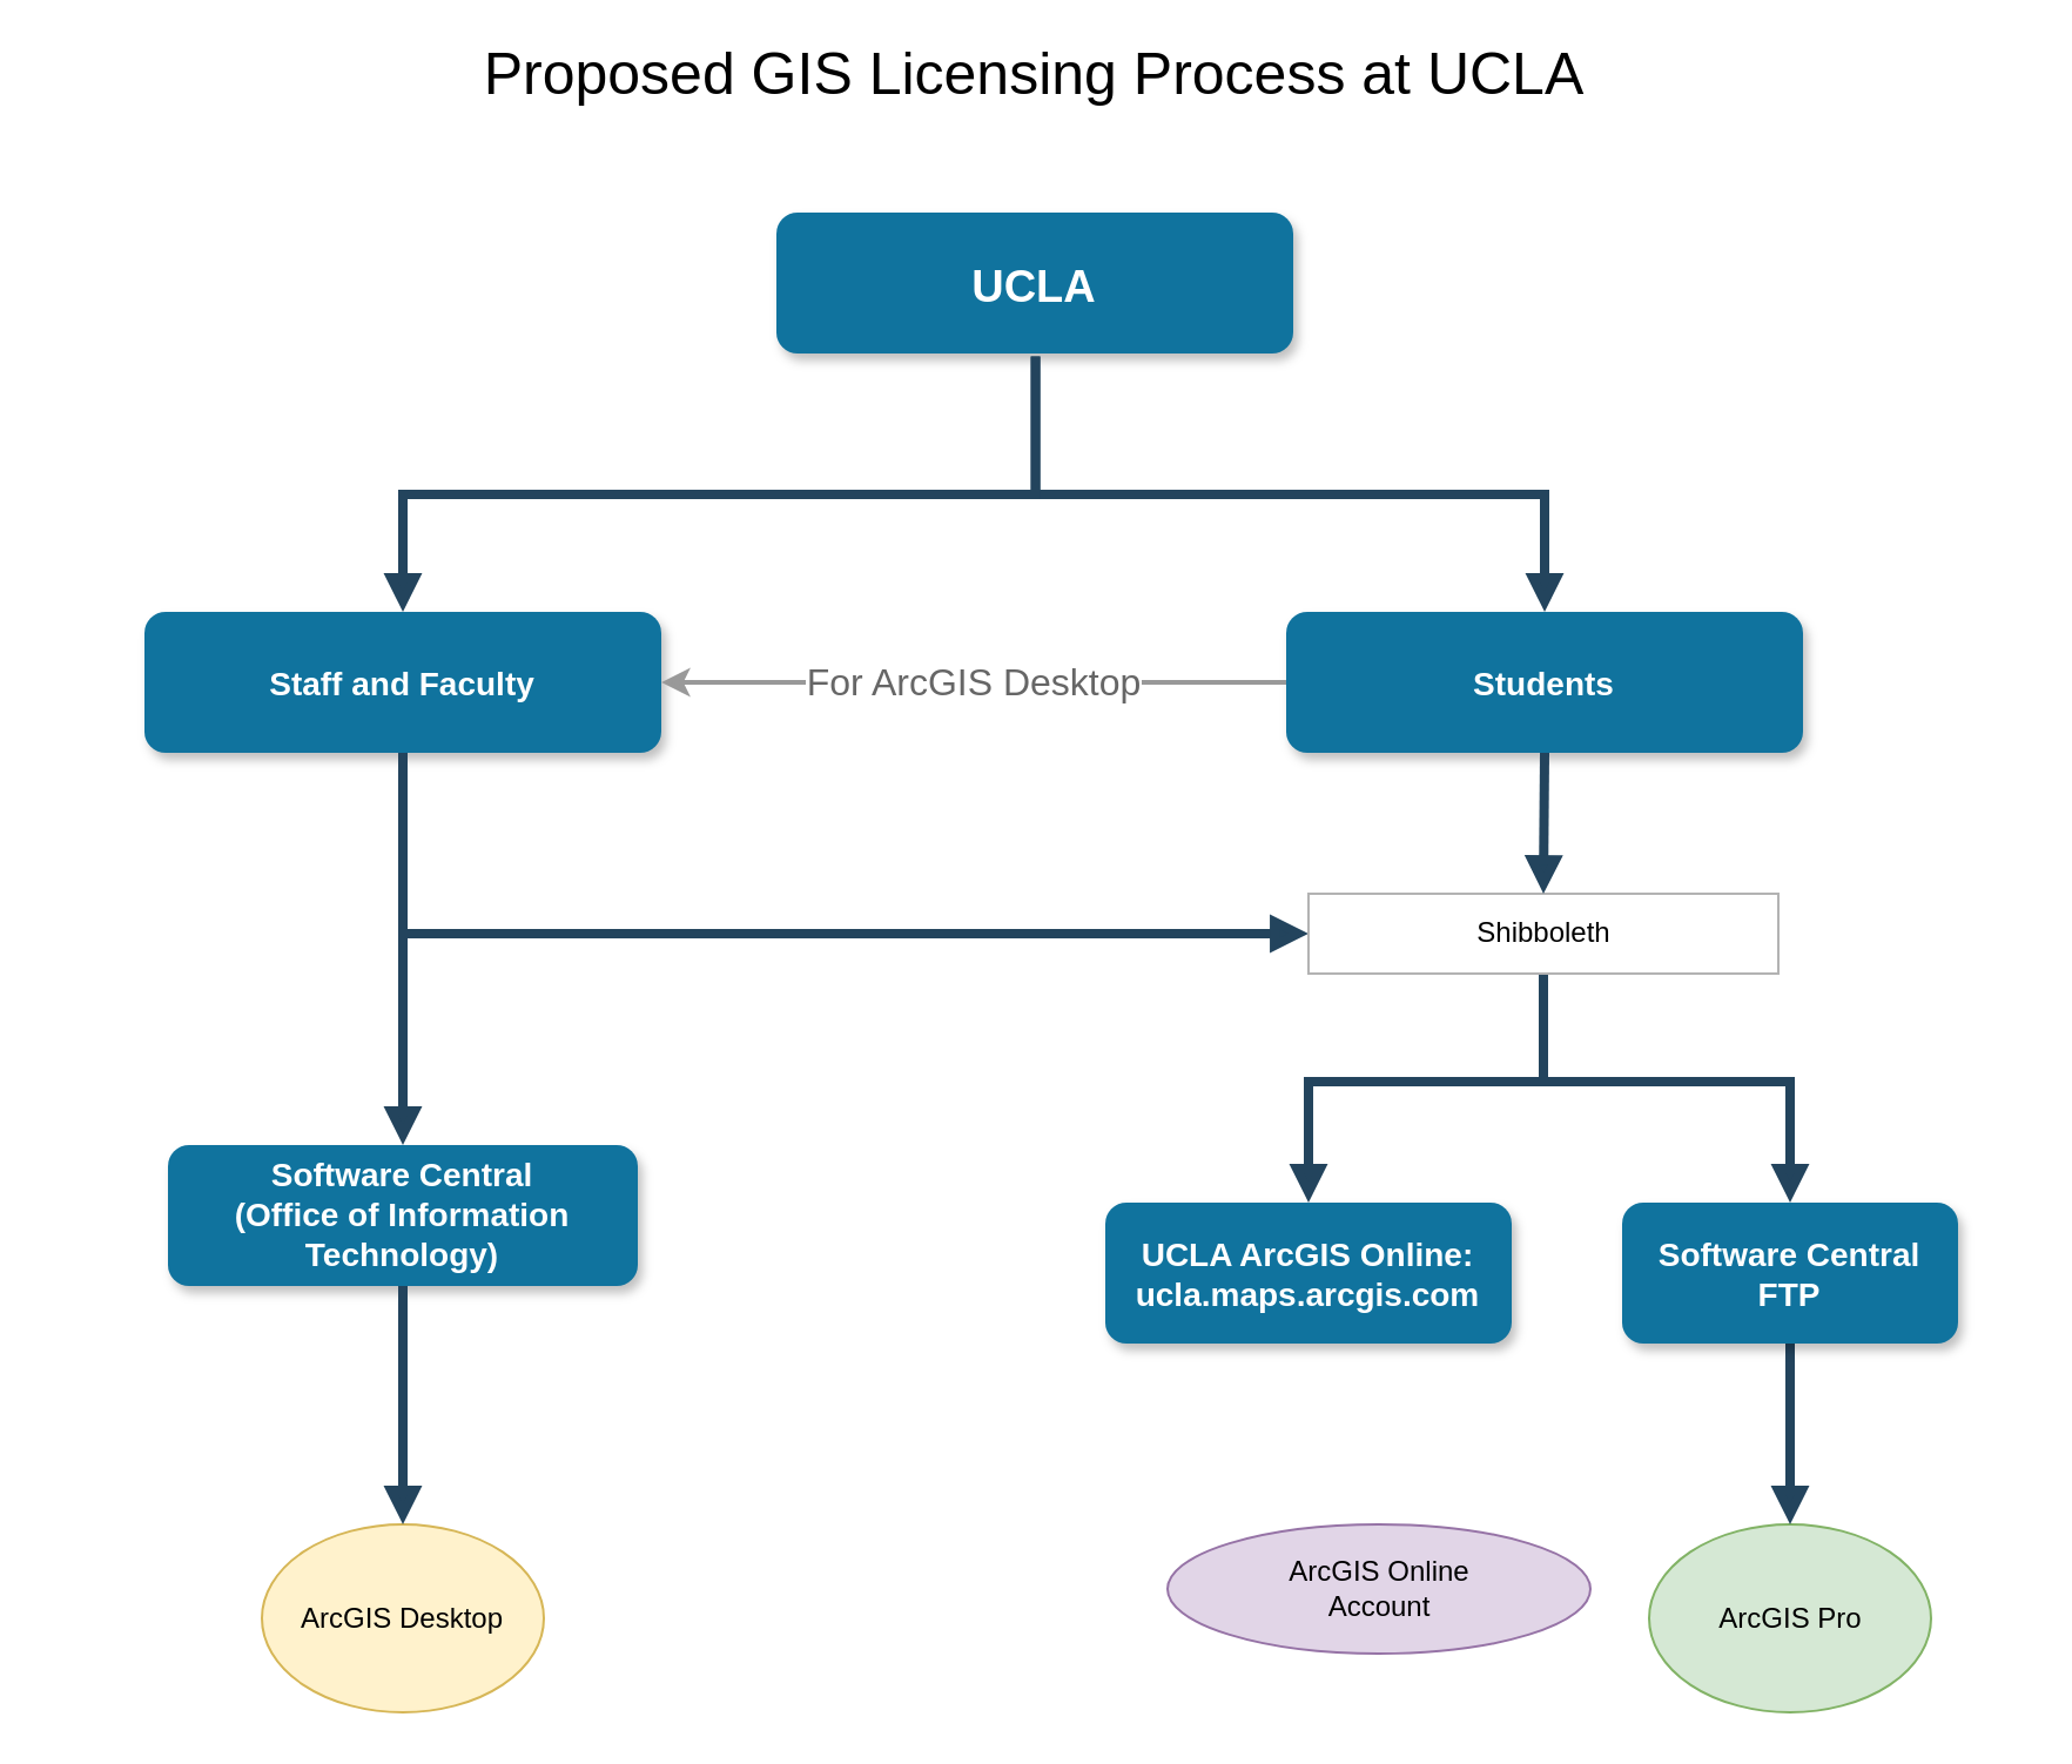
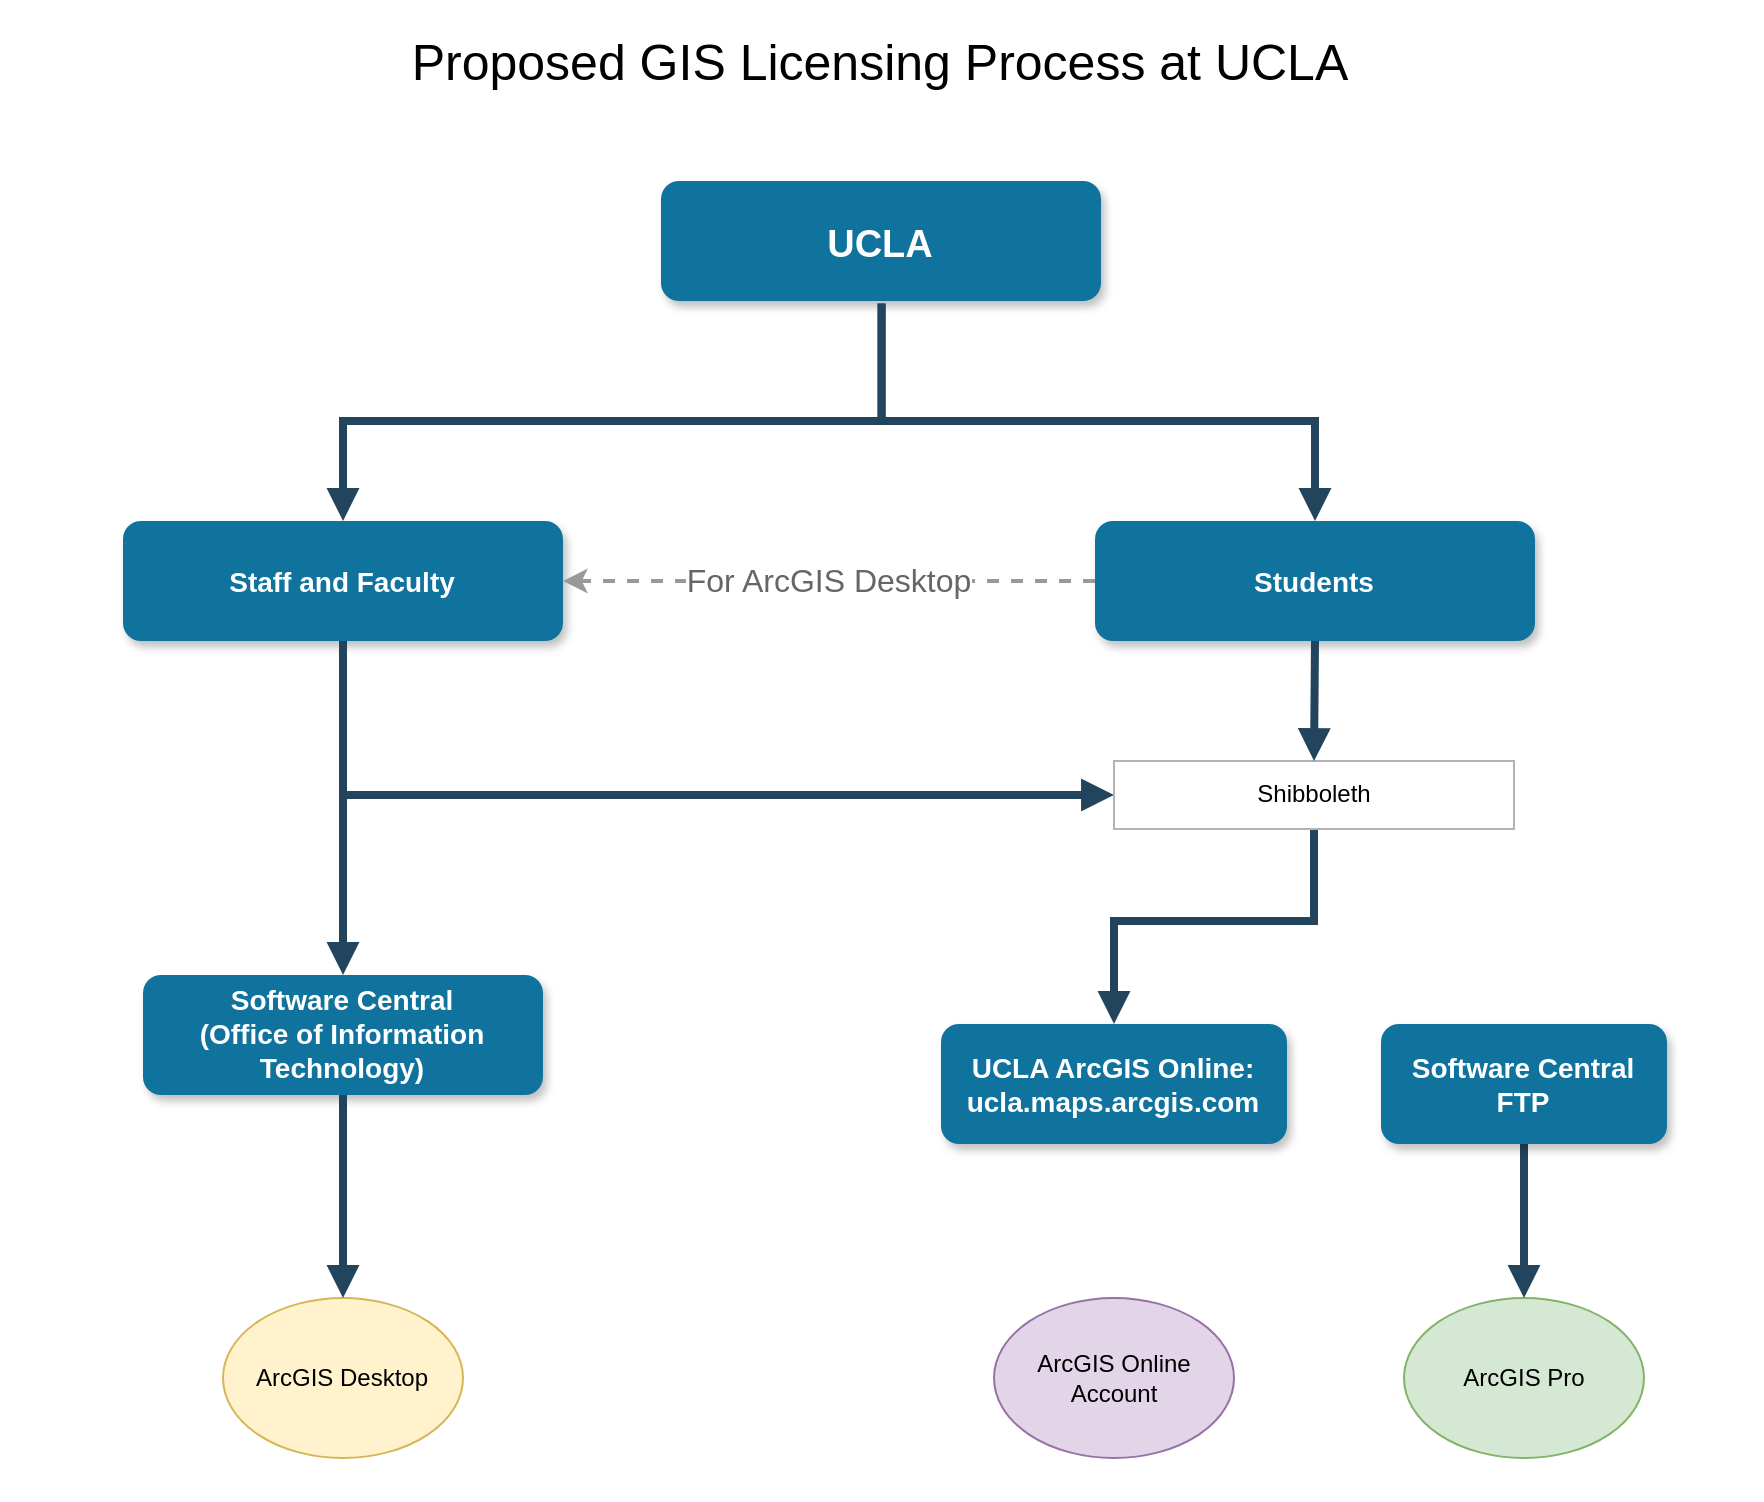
  <mxCell id="0" />
  <mxCell id="1" parent="0" />
  <mxCell id="2" value="Staff and Faculty" style="rounded=1;fillColor=#10739E;strokeColor=none;shadow=1;gradientColor=none;fontStyle=1;fontColor=#FFFFFF;fontSize=14;" parent="1" vertex="1"><mxGeometry x="61" y="260" width="220" height="60" as="geometry" /></mxCell>
  <mxCell id="3" value="Proposed GIS Licensing Process at UCLA " style="text;html=1;align=center;verticalAlign=middle;whiteSpace=wrap;rounded=0;fontSize=25;fillColor=#ffffff;" parent="1" vertex="1"><mxGeometry x="20" y="20" width="840" height="20" as="geometry" /></mxCell>
  <mxCell id="4" value="Software Central&#10;(Office of Information Technology)" style="rounded=1;fillColor=#10739E;strokeColor=none;shadow=1;gradientColor=none;fontStyle=1;fontColor=#FFFFFF;fontSize=14;verticalAlign=middle;whiteSpace=wrap;" parent="1" vertex="1"><mxGeometry x="71" y="487" width="200" height="60" as="geometry" /></mxCell>
  <mxCell id="5" value="ArcGIS Pro" style="ellipse;whiteSpace=wrap;html=1;rounded=0;shadow=0;align=center;fillColor=#d5e8d4;strokeColor=#82b366;" parent="1" vertex="1"><mxGeometry x="701.5" y="648.5" width="120" height="80" as="geometry" /></mxCell>
  <mxCell id="6" value="ArcGIS Desktop" style="ellipse;whiteSpace=wrap;html=1;rounded=0;shadow=0;align=center;fillColor=#fff2cc;strokeColor=#d6b656;" parent="1" vertex="1"><mxGeometry x="111" y="648.5" width="120" height="80" as="geometry" /></mxCell>
- <mxCell id="7" value="&lt;div&gt;ArcGIS Online&lt;/div&gt;&lt;div&gt;Account&lt;br&gt;&lt;/div&gt;" style="ellipse;whiteSpace=wrap;html=1;rounded=0;shadow=0;align=center;fillColor=#e1d5e7;strokeColor=#9673a6;" parent="1" vertex="1"><mxGeometry x="496.5" y="648.5" width="180" height="55" as="geometry" /></mxCell>
+ <mxCell id="7" value="&lt;div&gt;ArcGIS Online&lt;/div&gt;&lt;div&gt;Account&lt;br&gt;&lt;/div&gt;" style="ellipse;whiteSpace=wrap;html=1;rounded=0;shadow=0;align=center;fillColor=#e1d5e7;strokeColor=#9673a6;" parent="1" vertex="1"><mxGeometry x="496.5" y="648.5" width="120" height="80" as="geometry" /></mxCell>
  <mxCell id="8" value="UCLA" style="rounded=1;fillColor=#10739E;strokeColor=none;shadow=1;gradientColor=none;fontStyle=1;fontColor=#FFFFFF;fontSize=19;" vertex="1" parent="1"><mxGeometry x="330" y="90" width="220" height="60" as="geometry" /></mxCell>
  <mxCell id="9" value="Students" style="rounded=1;fillColor=#10739E;strokeColor=none;shadow=1;gradientColor=none;fontStyle=1;fontColor=#FFFFFF;fontSize=14;" parent="1" vertex="1"><mxGeometry x="547" y="260" width="220" height="60" as="geometry" /></mxCell>
  <mxCell id="10" value="" style="edgeStyle=elbowEdgeStyle;elbow=vertical;strokeWidth=4;endArrow=block;endFill=1;fontStyle=1;strokeColor=#23445D;fontSize=12;rounded=0;exitX=0.5;exitY=1;exitDx=0;exitDy=0;entryX=0.5;entryY=0;entryDx=0;entryDy=0;" parent="1" target="9" edge="1"><mxGeometry x="161" y="170" width="100" height="100" as="geometry"><mxPoint x="440.286" y="151.286" as="sourcePoint" /><mxPoint x="1109.5" y="415.5" as="targetPoint" /><Array as="points"><mxPoint x="571" y="210" /></Array><mxPoint x="18" y="-37" as="offset" /></mxGeometry></mxCell>
  <mxCell id="11" value="" style="edgeStyle=elbowEdgeStyle;elbow=vertical;strokeWidth=4;endArrow=block;endFill=1;fontStyle=1;strokeColor=#23445D;fontSize=12;rounded=0;exitX=0.5;exitY=1;exitDx=0;exitDy=0;entryX=0.5;entryY=0;entryDx=0;entryDy=0;" parent="1" target="2" edge="1"><mxGeometry x="171" y="180" width="100" height="100" as="geometry"><mxPoint x="440.286" y="151.286" as="sourcePoint" /><mxPoint x="697" y="240" as="targetPoint" /><Array as="points"><mxPoint x="437" y="210" /></Array><mxPoint x="18" y="-37" as="offset" /></mxGeometry></mxCell>
  <mxCell id="12" value="" style="endArrow=block;html=1;labelBackgroundColor=#ffffff;fontSize=11;entryX=0.5;entryY=0;entryDx=0;entryDy=0;exitX=0.5;exitY=1;exitDx=0;exitDy=0;fontStyle=1;strokeColor=#23445D;strokeWidth=4;endFill=1;" parent="1" source="2" target="4" edge="1"><mxGeometry width="50" height="50" relative="1" as="geometry"><mxPoint x="-439" y="1200" as="sourcePoint" /><mxPoint x="-389" y="1150" as="targetPoint" /></mxGeometry></mxCell>
- <mxCell id="13" value="For ArcGIS Desktop" style="endArrow=classic;html=1;dashed=0;labelBackgroundColor=#FFFFFF;strokeColor=#999999;fontSize=16;exitX=0;exitY=0.5;exitDx=0;exitDy=0;strokeWidth=2;fontColor=#666666;entryX=1;entryY=0.5;entryDx=0;entryDy=0;" parent="1" source="9" target="2" edge="1"><mxGeometry width="50" height="50" relative="1" as="geometry"><mxPoint x="1009.5" y="456.5" as="sourcePoint" /><mxPoint x="270" y="430" as="targetPoint" /></mxGeometry></mxCell>
+ <mxCell id="13" value="For ArcGIS Desktop" style="endArrow=classic;html=1;dashed=1;labelBackgroundColor=#FFFFFF;strokeColor=#999999;fontSize=16;exitX=0;exitY=0.5;exitDx=0;exitDy=0;strokeWidth=2;fontColor=#666666;entryX=1;entryY=0.5;entryDx=0;entryDy=0;" parent="1" source="9" target="2" edge="1"><mxGeometry width="50" height="50" relative="1" as="geometry"><mxPoint x="1009.5" y="456.5" as="sourcePoint" /><mxPoint x="270" y="430" as="targetPoint" /></mxGeometry></mxCell>
  <mxCell id="14" value="" style="endArrow=block;html=1;labelBackgroundColor=#ffffff;strokeColor=#23445D;fontSize=11;fontStyle=1;strokeWidth=4;endFill=1;exitX=0.5;exitY=1;exitDx=0;exitDy=0;" parent="1" source="4" target="6" edge="1"><mxGeometry width="50" height="50" relative="1" as="geometry"><mxPoint x="31" y="1091" as="sourcePoint" /><mxPoint x="81" y="1041" as="targetPoint" /></mxGeometry></mxCell>
  <mxCell id="15" value="" style="endArrow=block;html=1;labelBackgroundColor=#ffffff;strokeColor=#23445D;fontSize=11;rounded=1;fontStyle=1;strokeWidth=4;endFill=1;exitX=0.5;exitY=1;exitDx=0;exitDy=0;entryX=0.5;entryY=0;entryDx=0;entryDy=0;" edge="1" parent="1" source="16" target="5"><mxGeometry width="50" height="50" relative="1" as="geometry"><mxPoint x="680" y="438.5" as="sourcePoint" /><mxPoint x="843" y="588.5" as="targetPoint" /></mxGeometry></mxCell>
  <mxCell id="16" value="Software Central FTP" style="rounded=1;fillColor=#10739E;strokeColor=none;shadow=1;gradientColor=none;fontStyle=1;fontColor=#FFFFFF;fontSize=14;verticalAlign=middle;whiteSpace=wrap;" vertex="1" parent="1"><mxGeometry x="690" y="511.5" width="143" height="60" as="geometry" /></mxCell>
  <mxCell id="17" value="UCLA ArcGIS Online:&#10;ucla.maps.arcgis.com" style="rounded=1;fillColor=#10739E;strokeColor=none;shadow=1;gradientColor=none;fontStyle=1;fontColor=#FFFFFF;fontSize=14;verticalAlign=middle;whiteSpace=wrap;" vertex="1" parent="1"><mxGeometry x="470" y="511.5" width="173" height="60" as="geometry" /></mxCell>
- <mxCell id="18" value="" style="edgeStyle=elbowEdgeStyle;elbow=vertical;strokeWidth=4;endArrow=block;endFill=1;fontStyle=1;strokeColor=#23445D;fontSize=12;rounded=0;exitX=0.5;exitY=1;exitDx=0;exitDy=0;entryX=0.5;entryY=0;entryDx=0;entryDy=0;" edge="1" parent="1" source="21" target="16"><mxGeometry x="171" y="180" width="100" height="100" as="geometry"><mxPoint x="450.286" y="161.286" as="sourcePoint" /><mxPoint x="666.667" y="270.333" as="targetPoint" /><Array as="points"><mxPoint x="720" y="460" /></Array><mxPoint x="18" y="-37" as="offset" /></mxGeometry></mxCell>
  <mxCell id="19" value="" style="edgeStyle=elbowEdgeStyle;elbow=vertical;strokeWidth=4;endArrow=block;endFill=1;fontStyle=1;strokeColor=#23445D;fontSize=12;rounded=0;exitX=0.5;exitY=1;exitDx=0;exitDy=0;entryX=0.5;entryY=0;entryDx=0;entryDy=0;" edge="1" parent="1" source="21" target="17"><mxGeometry x="181" y="190" width="100" height="100" as="geometry"><mxPoint x="666.667" y="330.333" as="sourcePoint" /><mxPoint x="776.667" y="495.333" as="targetPoint" /><Array as="points"><mxPoint x="620" y="460" /></Array><mxPoint x="18" y="-37" as="offset" /></mxGeometry></mxCell>
  <mxCell id="20" value="" style="endArrow=block;html=1;fontStyle=1;strokeColor=#23445D;strokeWidth=4;endFill=1;entryX=0;entryY=0.5;entryDx=0;entryDy=0;" edge="1" parent="1" target="21"><mxGeometry width="50" height="50" relative="1" as="geometry"><mxPoint x="170" y="397" as="sourcePoint" /><mxPoint x="660" y="360" as="targetPoint" /></mxGeometry></mxCell>
  <mxCell id="21" value="Shibboleth" style="rounded=0;whiteSpace=wrap;html=1;glass=0;comic=0;strokeColor=#B3B3B3;" vertex="1" parent="1"><mxGeometry x="556.5" y="380" width="200" height="34" as="geometry" /></mxCell>
  <mxCell id="22" value="" style="elbow=vertical;strokeWidth=4;endArrow=block;endFill=1;fontStyle=1;strokeColor=#23445D;fontSize=12;rounded=0;exitX=0.5;exitY=1;exitDx=0;exitDy=0;entryX=0.5;entryY=0;entryDx=0;entryDy=0;" edge="1" parent="1" source="9" target="21"><mxGeometry x="171" y="180" width="100" height="100" as="geometry"><mxPoint x="656.667" y="320.333" as="sourcePoint" /><mxPoint x="761.667" y="473.667" as="targetPoint" /><mxPoint x="18" y="-37" as="offset" /></mxGeometry></mxCell>
